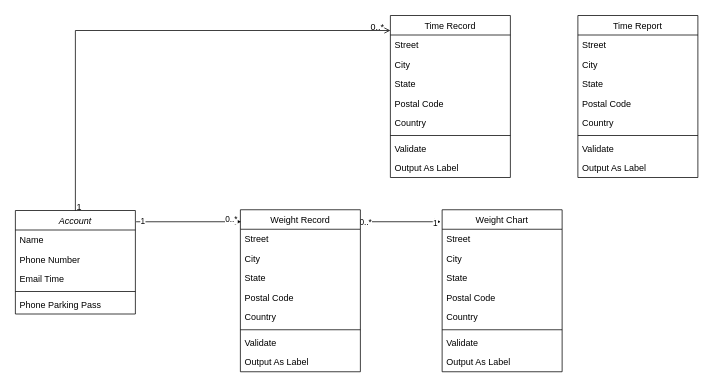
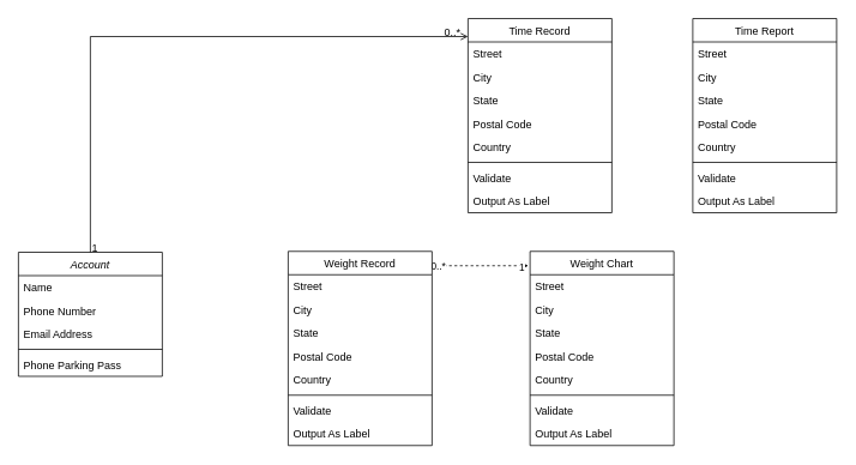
  <mxCell id="0" />
  <mxCell id="1" parent="0" />
  <mxCell id="2" value="Account" style="swimlane;fontStyle=2;align=center;verticalAlign=top;childLayout=stackLayout;horizontal=1;startSize=26;horizontalStack=0;resizeParent=1;resizeLast=0;collapsible=1;marginBottom=0;rounded=0;shadow=0;strokeWidth=1;" parent="1" vertex="1"><mxGeometry x="20" y="280" width="160" height="138" as="geometry"><mxRectangle x="230" y="140" width="160" height="26" as="alternateBounds" /></mxGeometry></mxCell>
  <mxCell id="3" value="Name" style="text;align=left;verticalAlign=top;spacingLeft=4;spacingRight=4;overflow=hidden;rotatable=0;points=[[0,0.5],[1,0.5]];portConstraint=eastwest;" parent="2" vertex="1"><mxGeometry y="26" width="160" height="26" as="geometry" /></mxCell>
  <mxCell id="4" value="Phone Number" style="text;align=left;verticalAlign=top;spacingLeft=4;spacingRight=4;overflow=hidden;rotatable=0;points=[[0,0.5],[1,0.5]];portConstraint=eastwest;rounded=0;shadow=0;html=0;" parent="2" vertex="1"><mxGeometry y="52" width="160" height="26" as="geometry" /></mxCell>
- <mxCell id="5" value="Email Time" style="text;align=left;verticalAlign=top;spacingLeft=4;spacingRight=4;overflow=hidden;rotatable=0;points=[[0,0.5],[1,0.5]];portConstraint=eastwest;rounded=0;shadow=0;html=0;" parent="2" vertex="1"><mxGeometry y="78" width="160" height="26" as="geometry" /></mxCell>
+ <mxCell id="5" value="Email Address" style="text;align=left;verticalAlign=top;spacingLeft=4;spacingRight=4;overflow=hidden;rotatable=0;points=[[0,0.5],[1,0.5]];portConstraint=eastwest;rounded=0;shadow=0;html=0;" parent="2" vertex="1"><mxGeometry y="78" width="160" height="26" as="geometry" /></mxCell>
  <mxCell id="6" value="" style="line;html=1;strokeWidth=1;align=left;verticalAlign=middle;spacingTop=-1;spacingLeft=3;spacingRight=3;rotatable=0;labelPosition=right;points=[];portConstraint=eastwest;" parent="2" vertex="1"><mxGeometry y="104" width="160" height="8" as="geometry" /></mxCell>
  <mxCell id="7" value="Phone Parking Pass" style="text;align=left;verticalAlign=top;spacingLeft=4;spacingRight=4;overflow=hidden;rotatable=0;points=[[0,0.5],[1,0.5]];portConstraint=eastwest;" parent="2" vertex="1"><mxGeometry y="112" width="160" height="26" as="geometry" /></mxCell>
  <mxCell id="8" value="Time Record" style="swimlane;fontStyle=0;align=center;verticalAlign=top;childLayout=stackLayout;horizontal=1;startSize=26;horizontalStack=0;resizeParent=1;resizeLast=0;collapsible=1;marginBottom=0;rounded=0;shadow=0;strokeWidth=1;" parent="1" vertex="1"><mxGeometry x="520" y="20" width="160" height="216" as="geometry"><mxRectangle x="550" y="140" width="160" height="26" as="alternateBounds" /></mxGeometry></mxCell>
  <mxCell id="9" value="Street" style="text;align=left;verticalAlign=top;spacingLeft=4;spacingRight=4;overflow=hidden;rotatable=0;points=[[0,0.5],[1,0.5]];portConstraint=eastwest;" parent="8" vertex="1"><mxGeometry y="26" width="160" height="26" as="geometry" /></mxCell>
  <mxCell id="10" value="City" style="text;align=left;verticalAlign=top;spacingLeft=4;spacingRight=4;overflow=hidden;rotatable=0;points=[[0,0.5],[1,0.5]];portConstraint=eastwest;rounded=0;shadow=0;html=0;" parent="8" vertex="1"><mxGeometry y="52" width="160" height="26" as="geometry" /></mxCell>
  <mxCell id="11" value="State" style="text;align=left;verticalAlign=top;spacingLeft=4;spacingRight=4;overflow=hidden;rotatable=0;points=[[0,0.5],[1,0.5]];portConstraint=eastwest;rounded=0;shadow=0;html=0;" parent="8" vertex="1"><mxGeometry y="78" width="160" height="26" as="geometry" /></mxCell>
  <mxCell id="12" value="Postal Code" style="text;align=left;verticalAlign=top;spacingLeft=4;spacingRight=4;overflow=hidden;rotatable=0;points=[[0,0.5],[1,0.5]];portConstraint=eastwest;rounded=0;shadow=0;html=0;" parent="8" vertex="1"><mxGeometry y="104" width="160" height="26" as="geometry" /></mxCell>
  <mxCell id="13" value="Country" style="text;align=left;verticalAlign=top;spacingLeft=4;spacingRight=4;overflow=hidden;rotatable=0;points=[[0,0.5],[1,0.5]];portConstraint=eastwest;rounded=0;shadow=0;html=0;" parent="8" vertex="1"><mxGeometry y="130" width="160" height="26" as="geometry" /></mxCell>
  <mxCell id="14" value="" style="line;html=1;strokeWidth=1;align=left;verticalAlign=middle;spacingTop=-1;spacingLeft=3;spacingRight=3;rotatable=0;labelPosition=right;points=[];portConstraint=eastwest;" parent="8" vertex="1"><mxGeometry y="156" width="160" height="8" as="geometry" /></mxCell>
  <mxCell id="15" value="Validate" style="text;align=left;verticalAlign=top;spacingLeft=4;spacingRight=4;overflow=hidden;rotatable=0;points=[[0,0.5],[1,0.5]];portConstraint=eastwest;" parent="8" vertex="1"><mxGeometry y="164" width="160" height="26" as="geometry" /></mxCell>
  <mxCell id="16" value="Output As Label" style="text;align=left;verticalAlign=top;spacingLeft=4;spacingRight=4;overflow=hidden;rotatable=0;points=[[0,0.5],[1,0.5]];portConstraint=eastwest;" parent="8" vertex="1"><mxGeometry y="190" width="160" height="26" as="geometry" /></mxCell>
  <mxCell id="17" value="" style="endArrow=open;shadow=0;strokeWidth=1;rounded=0;endFill=1;edgeStyle=elbowEdgeStyle;elbow=vertical;exitX=0.5;exitY=0;exitDx=0;exitDy=0;" parent="1" source="2" edge="1"><mxGeometry x="0.5" y="41" relative="1" as="geometry"><mxPoint x="350" y="272" as="sourcePoint" /><mxPoint x="520" y="40" as="targetPoint" /><mxPoint x="-40" y="32" as="offset" /><Array as="points"><mxPoint x="460" y="40" /><mxPoint x="440" y="105" /><mxPoint x="370" y="295" /></Array></mxGeometry></mxCell>
  <mxCell id="18" value="1" style="resizable=0;align=left;verticalAlign=bottom;labelBackgroundColor=none;fontSize=12;" parent="17" connectable="0" vertex="1"><mxGeometry x="-1" relative="1" as="geometry"><mxPoint y="4" as="offset" /></mxGeometry></mxCell>
  <mxCell id="19" value="0..*" style="resizable=0;align=right;verticalAlign=bottom;labelBackgroundColor=none;fontSize=12;" parent="17" connectable="0" vertex="1"><mxGeometry x="1" relative="1" as="geometry"><mxPoint x="-7" y="4" as="offset" /></mxGeometry></mxCell>
- <mxCell id="20" style="edgeStyle=orthogonalEdgeStyle;rounded=0;orthogonalLoop=1;jettySize=auto;html=1;exitX=1.006;exitY=0.074;exitDx=0;exitDy=0;exitPerimeter=0;entryX=-0.012;entryY=0.074;entryDx=0;entryDy=0;entryPerimeter=0;" edge="1" parent="1" source="23" target="44"><mxGeometry relative="1" as="geometry" /></mxCell>
+ <mxCell id="20" style="edgeStyle=orthogonalEdgeStyle;rounded=0;orthogonalLoop=1;jettySize=auto;html=1;exitX=1.006;exitY=0.074;exitDx=0;exitDy=0;exitPerimeter=0;entryX=-0.012;entryY=0.074;entryDx=0;entryDy=0;entryPerimeter=0;dashed=1;" edge="1" parent="1" source="23" target="44"><mxGeometry relative="1" as="geometry" /></mxCell>
  <mxCell id="21" value="0..*" style="edgeLabel;html=1;align=center;verticalAlign=middle;resizable=0;points=[];" vertex="1" connectable="0" parent="20"><mxGeometry x="-0.886" y="-1" relative="1" as="geometry"><mxPoint as="offset" /></mxGeometry></mxCell>
  <mxCell id="22" value="1" style="edgeLabel;html=1;align=center;verticalAlign=middle;resizable=0;points=[];" vertex="1" connectable="0" parent="20"><mxGeometry x="0.867" y="-2" relative="1" as="geometry"><mxPoint as="offset" /></mxGeometry></mxCell>
  <mxCell id="23" value="Weight Record" style="swimlane;fontStyle=0;align=center;verticalAlign=top;childLayout=stackLayout;horizontal=1;startSize=26;horizontalStack=0;resizeParent=1;resizeLast=0;collapsible=1;marginBottom=0;rounded=0;shadow=0;strokeWidth=1;" vertex="1" parent="1"><mxGeometry x="320" y="279" width="160" height="216" as="geometry"><mxRectangle x="550" y="140" width="160" height="26" as="alternateBounds" /></mxGeometry></mxCell>
  <mxCell id="24" value="Street" style="text;align=left;verticalAlign=top;spacingLeft=4;spacingRight=4;overflow=hidden;rotatable=0;points=[[0,0.5],[1,0.5]];portConstraint=eastwest;" vertex="1" parent="23"><mxGeometry y="26" width="160" height="26" as="geometry" /></mxCell>
  <mxCell id="25" value="City" style="text;align=left;verticalAlign=top;spacingLeft=4;spacingRight=4;overflow=hidden;rotatable=0;points=[[0,0.5],[1,0.5]];portConstraint=eastwest;rounded=0;shadow=0;html=0;" vertex="1" parent="23"><mxGeometry y="52" width="160" height="26" as="geometry" /></mxCell>
  <mxCell id="26" value="State" style="text;align=left;verticalAlign=top;spacingLeft=4;spacingRight=4;overflow=hidden;rotatable=0;points=[[0,0.5],[1,0.5]];portConstraint=eastwest;rounded=0;shadow=0;html=0;" vertex="1" parent="23"><mxGeometry y="78" width="160" height="26" as="geometry" /></mxCell>
  <mxCell id="27" value="Postal Code" style="text;align=left;verticalAlign=top;spacingLeft=4;spacingRight=4;overflow=hidden;rotatable=0;points=[[0,0.5],[1,0.5]];portConstraint=eastwest;rounded=0;shadow=0;html=0;" vertex="1" parent="23"><mxGeometry y="104" width="160" height="26" as="geometry" /></mxCell>
  <mxCell id="28" value="Country" style="text;align=left;verticalAlign=top;spacingLeft=4;spacingRight=4;overflow=hidden;rotatable=0;points=[[0,0.5],[1,0.5]];portConstraint=eastwest;rounded=0;shadow=0;html=0;" vertex="1" parent="23"><mxGeometry y="130" width="160" height="26" as="geometry" /></mxCell>
  <mxCell id="29" value="" style="line;html=1;strokeWidth=1;align=left;verticalAlign=middle;spacingTop=-1;spacingLeft=3;spacingRight=3;rotatable=0;labelPosition=right;points=[];portConstraint=eastwest;" vertex="1" parent="23"><mxGeometry y="156" width="160" height="8" as="geometry" /></mxCell>
  <mxCell id="30" value="Validate" style="text;align=left;verticalAlign=top;spacingLeft=4;spacingRight=4;overflow=hidden;rotatable=0;points=[[0,0.5],[1,0.5]];portConstraint=eastwest;" vertex="1" parent="23"><mxGeometry y="164" width="160" height="26" as="geometry" /></mxCell>
  <mxCell id="31" value="Output As Label" style="text;align=left;verticalAlign=top;spacingLeft=4;spacingRight=4;overflow=hidden;rotatable=0;points=[[0,0.5],[1,0.5]];portConstraint=eastwest;" vertex="1" parent="23"><mxGeometry y="190" width="160" height="26" as="geometry" /></mxCell>
- <mxCell id="32" style="edgeStyle=orthogonalEdgeStyle;rounded=0;orthogonalLoop=1;jettySize=auto;html=1;exitX=1.006;exitY=0.109;exitDx=0;exitDy=0;entryX=0.006;entryY=0.074;entryDx=0;entryDy=0;exitPerimeter=0;entryPerimeter=0;" edge="1" parent="1" source="2" target="23"><mxGeometry relative="1" as="geometry" /></mxCell>
- <mxCell id="33" value="1" style="edgeLabel;html=1;align=center;verticalAlign=middle;resizable=0;points=[];" vertex="1" connectable="0" parent="32"><mxGeometry x="-0.799" relative="1" as="geometry"><mxPoint x="-5" y="-2" as="offset" /></mxGeometry></mxCell>
- <mxCell id="34" value="0..*" style="edgeLabel;html=1;align=center;verticalAlign=middle;resizable=0;points=[];" vertex="1" connectable="0" parent="32"><mxGeometry x="0.815" y="3" relative="1" as="geometry"><mxPoint as="offset" /></mxGeometry></mxCell>
  <mxCell id="35" value="Time Report" style="swimlane;fontStyle=0;align=center;verticalAlign=top;childLayout=stackLayout;horizontal=1;startSize=26;horizontalStack=0;resizeParent=1;resizeLast=0;collapsible=1;marginBottom=0;rounded=0;shadow=0;strokeWidth=1;" vertex="1" parent="1"><mxGeometry x="770" y="20" width="160" height="216" as="geometry"><mxRectangle x="550" y="140" width="160" height="26" as="alternateBounds" /></mxGeometry></mxCell>
  <mxCell id="36" value="Street" style="text;align=left;verticalAlign=top;spacingLeft=4;spacingRight=4;overflow=hidden;rotatable=0;points=[[0,0.5],[1,0.5]];portConstraint=eastwest;" vertex="1" parent="35"><mxGeometry y="26" width="160" height="26" as="geometry" /></mxCell>
  <mxCell id="37" value="City" style="text;align=left;verticalAlign=top;spacingLeft=4;spacingRight=4;overflow=hidden;rotatable=0;points=[[0,0.5],[1,0.5]];portConstraint=eastwest;rounded=0;shadow=0;html=0;" vertex="1" parent="35"><mxGeometry y="52" width="160" height="26" as="geometry" /></mxCell>
  <mxCell id="38" value="State" style="text;align=left;verticalAlign=top;spacingLeft=4;spacingRight=4;overflow=hidden;rotatable=0;points=[[0,0.5],[1,0.5]];portConstraint=eastwest;rounded=0;shadow=0;html=0;" vertex="1" parent="35"><mxGeometry y="78" width="160" height="26" as="geometry" /></mxCell>
  <mxCell id="39" value="Postal Code" style="text;align=left;verticalAlign=top;spacingLeft=4;spacingRight=4;overflow=hidden;rotatable=0;points=[[0,0.5],[1,0.5]];portConstraint=eastwest;rounded=0;shadow=0;html=0;" vertex="1" parent="35"><mxGeometry y="104" width="160" height="26" as="geometry" /></mxCell>
  <mxCell id="40" value="Country" style="text;align=left;verticalAlign=top;spacingLeft=4;spacingRight=4;overflow=hidden;rotatable=0;points=[[0,0.5],[1,0.5]];portConstraint=eastwest;rounded=0;shadow=0;html=0;" vertex="1" parent="35"><mxGeometry y="130" width="160" height="26" as="geometry" /></mxCell>
  <mxCell id="41" value="" style="line;html=1;strokeWidth=1;align=left;verticalAlign=middle;spacingTop=-1;spacingLeft=3;spacingRight=3;rotatable=0;labelPosition=right;points=[];portConstraint=eastwest;" vertex="1" parent="35"><mxGeometry y="156" width="160" height="8" as="geometry" /></mxCell>
  <mxCell id="42" value="Validate" style="text;align=left;verticalAlign=top;spacingLeft=4;spacingRight=4;overflow=hidden;rotatable=0;points=[[0,0.5],[1,0.5]];portConstraint=eastwest;" vertex="1" parent="35"><mxGeometry y="164" width="160" height="26" as="geometry" /></mxCell>
  <mxCell id="43" value="Output As Label" style="text;align=left;verticalAlign=top;spacingLeft=4;spacingRight=4;overflow=hidden;rotatable=0;points=[[0,0.5],[1,0.5]];portConstraint=eastwest;" vertex="1" parent="35"><mxGeometry y="190" width="160" height="26" as="geometry" /></mxCell>
  <mxCell id="44" value="Weight Chart" style="swimlane;fontStyle=0;align=center;verticalAlign=top;childLayout=stackLayout;horizontal=1;startSize=26;horizontalStack=0;resizeParent=1;resizeLast=0;collapsible=1;marginBottom=0;rounded=0;shadow=0;strokeWidth=1;" vertex="1" parent="1"><mxGeometry x="589" y="279" width="160" height="216" as="geometry"><mxRectangle x="550" y="140" width="160" height="26" as="alternateBounds" /></mxGeometry></mxCell>
  <mxCell id="45" value="Street" style="text;align=left;verticalAlign=top;spacingLeft=4;spacingRight=4;overflow=hidden;rotatable=0;points=[[0,0.5],[1,0.5]];portConstraint=eastwest;" vertex="1" parent="44"><mxGeometry y="26" width="160" height="26" as="geometry" /></mxCell>
  <mxCell id="46" value="City" style="text;align=left;verticalAlign=top;spacingLeft=4;spacingRight=4;overflow=hidden;rotatable=0;points=[[0,0.5],[1,0.5]];portConstraint=eastwest;rounded=0;shadow=0;html=0;" vertex="1" parent="44"><mxGeometry y="52" width="160" height="26" as="geometry" /></mxCell>
  <mxCell id="47" value="State" style="text;align=left;verticalAlign=top;spacingLeft=4;spacingRight=4;overflow=hidden;rotatable=0;points=[[0,0.5],[1,0.5]];portConstraint=eastwest;rounded=0;shadow=0;html=0;" vertex="1" parent="44"><mxGeometry y="78" width="160" height="26" as="geometry" /></mxCell>
  <mxCell id="48" value="Postal Code" style="text;align=left;verticalAlign=top;spacingLeft=4;spacingRight=4;overflow=hidden;rotatable=0;points=[[0,0.5],[1,0.5]];portConstraint=eastwest;rounded=0;shadow=0;html=0;" vertex="1" parent="44"><mxGeometry y="104" width="160" height="26" as="geometry" /></mxCell>
  <mxCell id="49" value="Country" style="text;align=left;verticalAlign=top;spacingLeft=4;spacingRight=4;overflow=hidden;rotatable=0;points=[[0,0.5],[1,0.5]];portConstraint=eastwest;rounded=0;shadow=0;html=0;" vertex="1" parent="44"><mxGeometry y="130" width="160" height="26" as="geometry" /></mxCell>
  <mxCell id="50" value="" style="line;html=1;strokeWidth=1;align=left;verticalAlign=middle;spacingTop=-1;spacingLeft=3;spacingRight=3;rotatable=0;labelPosition=right;points=[];portConstraint=eastwest;" vertex="1" parent="44"><mxGeometry y="156" width="160" height="8" as="geometry" /></mxCell>
  <mxCell id="51" value="Validate" style="text;align=left;verticalAlign=top;spacingLeft=4;spacingRight=4;overflow=hidden;rotatable=0;points=[[0,0.5],[1,0.5]];portConstraint=eastwest;" vertex="1" parent="44"><mxGeometry y="164" width="160" height="26" as="geometry" /></mxCell>
  <mxCell id="52" value="Output As Label" style="text;align=left;verticalAlign=top;spacingLeft=4;spacingRight=4;overflow=hidden;rotatable=0;points=[[0,0.5],[1,0.5]];portConstraint=eastwest;" vertex="1" parent="44"><mxGeometry y="190" width="160" height="26" as="geometry" /></mxCell>
